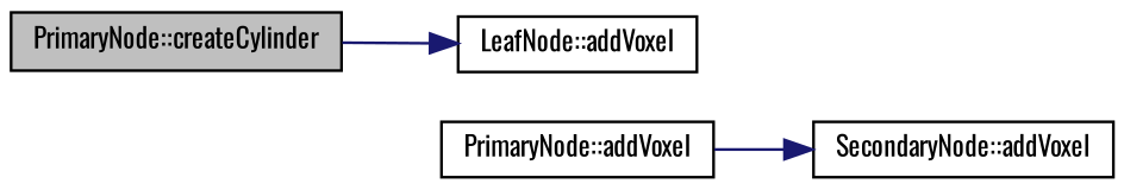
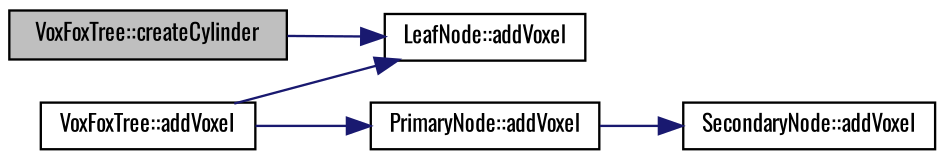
  digraph {
    fontname=Oswald
    rankdir=LR
    node [color=black fillcolor=white fontname=Oswald fontsize=10 shape=record style=filled]
    edge [color=midnightblue fontname=Oswald fontsize=10 labelfontname=FreeSans labelfontsize=10 style=solid]
-   n1 [fillcolor=grey75 fontcolor=black height=0.2 label="PrimaryNode::createCylinder" width=0.4]
+   n1 [fillcolor=grey75 fontcolor=black height=0.2 label="VoxFoxTree::createCylinder" width=0.4]
    n2 [height=0.2 label="LeafNode::addVoxel" width=0.4]
+   n3 [height=0.2 label="VoxFoxTree::addVoxel" width=0.4]
    n4 [height=0.2 label="PrimaryNode::addVoxel" width=0.4]
    n5 [height=0.2 label="SecondaryNode::addVoxel" width=0.4]
    n1 -> n2
+   n3 -> n2
+   n3 -> n4
    n4 -> n5
  }
